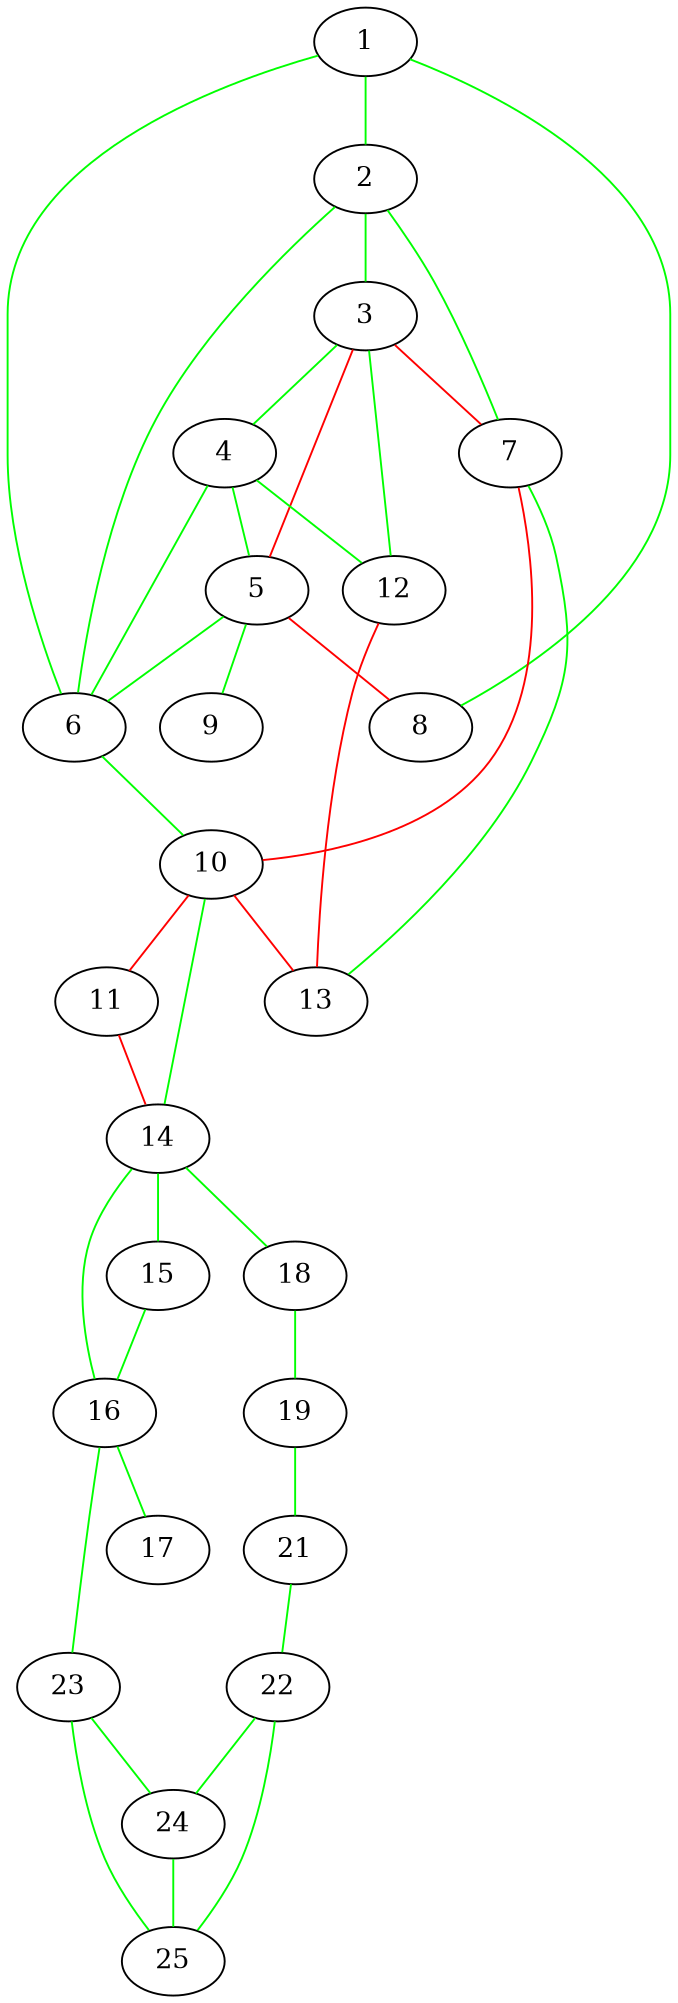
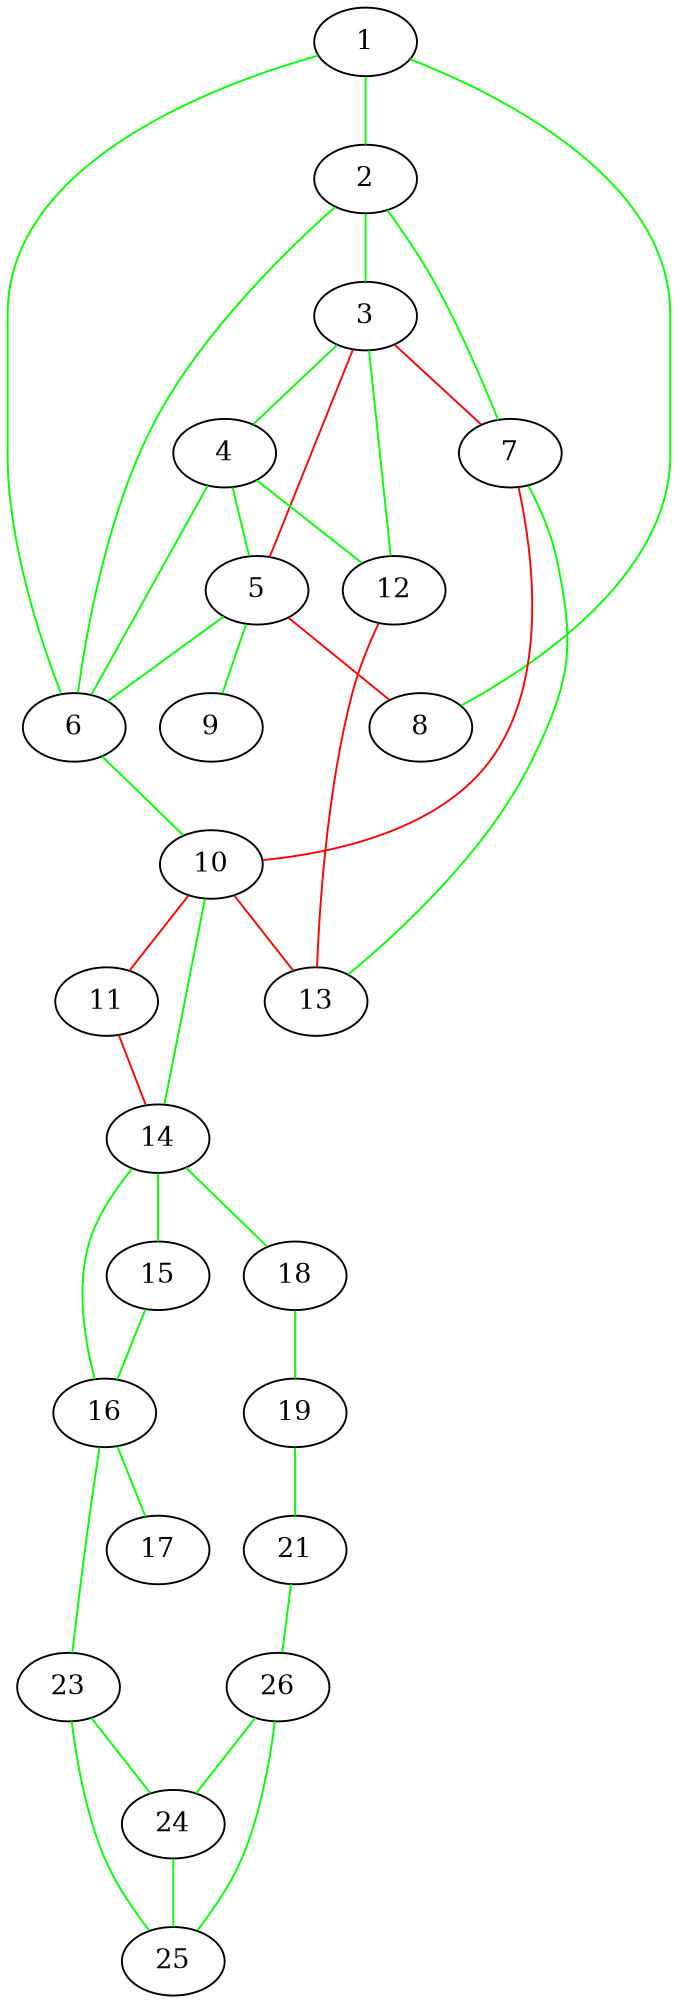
  graph {
    edge [color=green]
    1
    2
    6
    8
    3
    7
    10
    4
    5
    12
    13
    9
    11
    14
    15
    16
    18
    17
    23
    19
    24
    25
    21
-   22
+   22 [label=26]
    1 -- 2
    1 -- 6
    1 -- 8
    2 -- 6
    2 -- 3
    2 -- 7
    6 -- 10
    3 -- 7 [color=red]
    3 -- 4
    3 -- 5 [color=red]
    3 -- 12
    7 -- 10 [color=red]
    7 -- 13
    10 -- 13 [color=red]
    10 -- 11 [color=red]
    10 -- 14
    4 -- 6
    4 -- 5
    4 -- 12
    5 -- 6
    5 -- 8 [color=red]
    5 -- 9
    12 -- 13 [color=red]
    11 -- 14 [color=red]
    14 -- 15
    14 -- 16
    14 -- 18
    15 -- 16
    16 -- 17
    16 -- 23
    18 -- 19
    23 -- 24
    23 -- 25
    19 -- 21
    24 -- 25
    21 -- 22
    22 -- 24
    22 -- 25
  }
